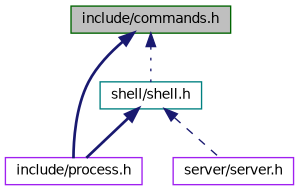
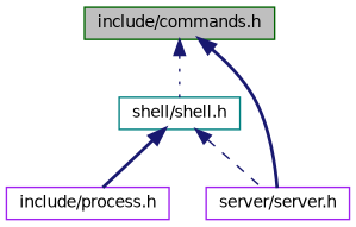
  digraph {
    node [color=purple fillcolor=white fontname=Helvetica fontsize=10 shape=record style=filled]
    edge [color=midnightblue dir=back fontname=Helvetica fontsize=10 labelfontname=Helvetica labelfontsize=10 style=bold]
    n1 [color=darkgreen fillcolor=grey75 fontcolor=black height=0.2 label="include/commands.h" width=0.4]
    n2 [height=0.2 label="include/process.h" width=0.4]
    n3 [color=teal height=0.2 label="shell/shell.h" width=0.4]
    n4 [height=0.2 label="server/server.h" width=0.4]
-   n1 -> n2
+   n1 -> n4
    n1 -> n3 [style=dotted]
    n3 -> n2
    n3 -> n4 [style=dashed]
  }
